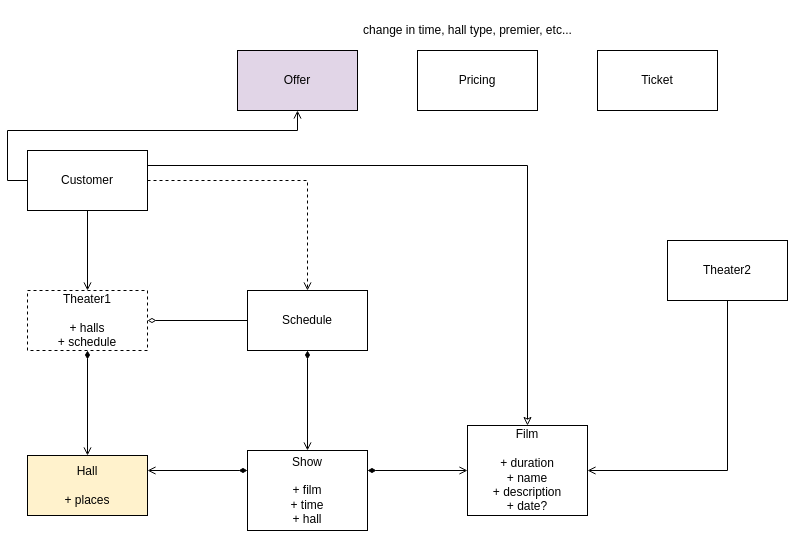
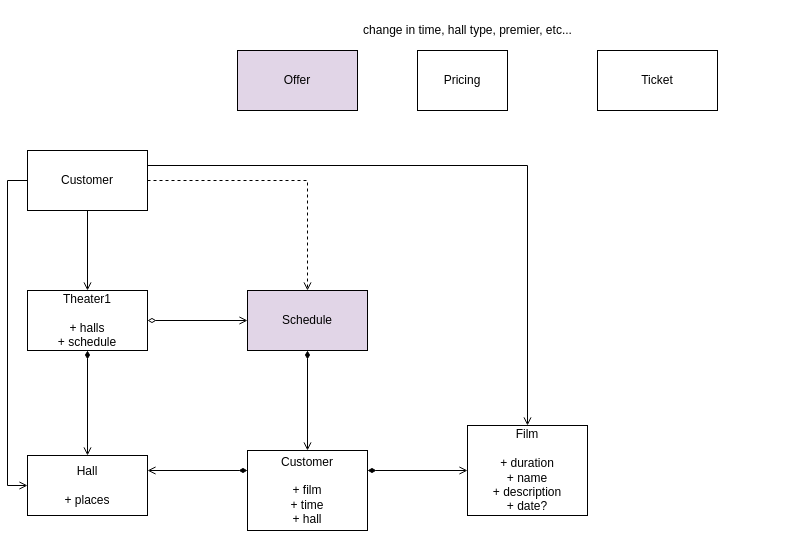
  <mxCell id="0" />
  <mxCell id="1" parent="0" />
  <mxCell id="2" style="edgeStyle=orthogonalEdgeStyle;rounded=0;orthogonalLoop=1;jettySize=auto;html=1;exitX=0.5;exitY=1;exitDx=0;exitDy=0;entryX=0.5;entryY=0;entryDx=0;entryDy=0;startArrow=none;startFill=0;endArrow=open;endFill=0;" edge="1" parent="1" source="6" target="13"><mxGeometry relative="1" as="geometry" /></mxCell>
  <mxCell id="3" style="edgeStyle=orthogonalEdgeStyle;rounded=0;orthogonalLoop=1;jettySize=auto;html=1;exitX=1;exitY=0.5;exitDx=0;exitDy=0;entryX=0.5;entryY=0;entryDx=0;entryDy=0;startArrow=none;startFill=0;endArrow=open;endFill=0;dashed=1;" edge="1" parent="1" source="6" target="9"><mxGeometry relative="1" as="geometry" /></mxCell>
- <mxCell id="4" style="edgeStyle=orthogonalEdgeStyle;rounded=0;orthogonalLoop=1;jettySize=auto;html=1;exitX=1;exitY=0.25;exitDx=0;exitDy=0;entryX=0.5;entryY=0;entryDx=0;entryDy=0;startArrow=none;startFill=0;endArrow=classic;endFill=0;" edge="1" parent="1" source="6" target="17"><mxGeometry relative="1" as="geometry" /></mxCell>
- <mxCell id="5" style="edgeStyle=orthogonalEdgeStyle;rounded=0;orthogonalLoop=1;jettySize=auto;html=1;exitX=0;exitY=0.5;exitDx=0;exitDy=0;startArrow=none;startFill=0;endArrow=open;endFill=0;" edge="1" parent="1" source="6" target="18"><mxGeometry relative="1" as="geometry" /></mxCell>
+ <mxCell id="4" style="edgeStyle=orthogonalEdgeStyle;rounded=0;orthogonalLoop=1;jettySize=auto;html=1;exitX=1;exitY=0.25;exitDx=0;exitDy=0;entryX=0.5;entryY=0;entryDx=0;entryDy=0;startArrow=none;startFill=0;endArrow=open;endFill=0;" edge="1" parent="1" source="6" target="17"><mxGeometry relative="1" as="geometry" /></mxCell>
+ <mxCell id="5" style="edgeStyle=orthogonalEdgeStyle;rounded=0;orthogonalLoop=1;jettySize=auto;html=1;exitX=0;exitY=0.5;exitDx=0;exitDy=0;entryX=0;entryY=0.5;entryDx=0;entryDy=0;startArrow=none;startFill=0;endArrow=open;endFill=0;" edge="1" parent="1" source="6" target="7"><mxGeometry relative="1" as="geometry" /></mxCell>
  <mxCell id="6" value="Customer" style="rounded=0;whiteSpace=wrap;html=1;" vertex="1" parent="1"><mxGeometry x="20" y="150" width="120" height="60" as="geometry" /></mxCell>
- <mxCell id="7" value="Hall&lt;br&gt;&lt;br&gt;+ places" style="rounded=0;whiteSpace=wrap;html=1;fillColor=#fff2cc;" vertex="1" parent="1"><mxGeometry x="20" y="455" width="120" height="60" as="geometry" /></mxCell>
+ <mxCell id="7" value="Hall&lt;br&gt;&lt;br&gt;+ places" style="rounded=0;whiteSpace=wrap;html=1;" vertex="1" parent="1"><mxGeometry x="20" y="455" width="120" height="60" as="geometry" /></mxCell>
  <mxCell id="8" style="edgeStyle=orthogonalEdgeStyle;rounded=0;orthogonalLoop=1;jettySize=auto;html=1;exitX=0.5;exitY=1;exitDx=0;exitDy=0;entryX=0.5;entryY=0;entryDx=0;entryDy=0;startArrow=diamondThin;startFill=1;endArrow=open;endFill=0;" edge="1" parent="1" source="9" target="16"><mxGeometry relative="1" as="geometry" /></mxCell>
- <mxCell id="9" value="Schedule" style="rounded=0;whiteSpace=wrap;html=1;" vertex="1" parent="1"><mxGeometry x="240" y="290" width="120" height="60" as="geometry" /></mxCell>
+ <mxCell id="9" value="Schedule" style="rounded=0;whiteSpace=wrap;html=1;fillColor=#e1d5e7;" vertex="1" parent="1"><mxGeometry x="240" y="290" width="120" height="60" as="geometry" /></mxCell>
  <mxCell id="10" value="Ticket" style="rounded=0;whiteSpace=wrap;html=1;" vertex="1" parent="1"><mxGeometry x="590" y="50" width="120" height="60" as="geometry" /></mxCell>
  <mxCell id="11" style="edgeStyle=orthogonalEdgeStyle;rounded=0;orthogonalLoop=1;jettySize=auto;html=1;exitX=0.5;exitY=1;exitDx=0;exitDy=0;entryX=0.5;entryY=0;entryDx=0;entryDy=0;startArrow=diamondThin;startFill=1;endArrow=open;endFill=0;" edge="1" parent="1" source="13" target="7"><mxGeometry relative="1" as="geometry" /></mxCell>
- <mxCell id="12" style="edgeStyle=orthogonalEdgeStyle;rounded=0;orthogonalLoop=1;jettySize=auto;html=1;exitX=1;exitY=0.5;exitDx=0;exitDy=0;entryX=0;entryY=0.5;entryDx=0;entryDy=0;startArrow=diamondThin;startFill=0;endArrow=none;endFill=0;" edge="1" parent="1" source="13" target="9"><mxGeometry relative="1" as="geometry" /></mxCell>
- <mxCell id="13" value="Theater1&lt;br&gt;&lt;br&gt;+ halls&lt;br&gt;+ schedule" style="rounded=0;whiteSpace=wrap;html=1;dashed=1;" vertex="1" parent="1"><mxGeometry x="20" y="290" width="120" height="60" as="geometry" /></mxCell>
+ <mxCell id="12" style="edgeStyle=orthogonalEdgeStyle;rounded=0;orthogonalLoop=1;jettySize=auto;html=1;exitX=1;exitY=0.5;exitDx=0;exitDy=0;entryX=0;entryY=0.5;entryDx=0;entryDy=0;startArrow=diamondThin;startFill=0;endArrow=open;endFill=0;" edge="1" parent="1" source="13" target="9"><mxGeometry relative="1" as="geometry" /></mxCell>
+ <mxCell id="13" value="Theater1&lt;br&gt;&lt;br&gt;+ halls&lt;br&gt;+ schedule" style="rounded=0;whiteSpace=wrap;html=1;" vertex="1" parent="1"><mxGeometry x="20" y="290" width="120" height="60" as="geometry" /></mxCell>
  <mxCell id="14" style="edgeStyle=orthogonalEdgeStyle;rounded=0;orthogonalLoop=1;jettySize=auto;html=1;exitX=1;exitY=0.25;exitDx=0;exitDy=0;startArrow=diamondThin;startFill=1;endArrow=open;endFill=0;entryX=0;entryY=0.5;entryDx=0;entryDy=0;" edge="1" parent="1" source="16" target="17"><mxGeometry relative="1" as="geometry"><mxPoint x="430" y="450" as="targetPoint" /></mxGeometry></mxCell>
  <mxCell id="15" style="edgeStyle=orthogonalEdgeStyle;rounded=0;orthogonalLoop=1;jettySize=auto;html=1;exitX=0;exitY=0.25;exitDx=0;exitDy=0;entryX=1;entryY=0.25;entryDx=0;entryDy=0;startArrow=diamondThin;startFill=1;endArrow=open;endFill=0;" edge="1" parent="1" source="16" target="7"><mxGeometry relative="1" as="geometry" /></mxCell>
- <mxCell id="16" value="Show&lt;br&gt;&lt;br&gt;+ film&lt;br&gt;+ time&lt;br&gt;+ hall" style="rounded=0;whiteSpace=wrap;html=1;" vertex="1" parent="1"><mxGeometry x="240" y="450" width="120" height="80" as="geometry" /></mxCell>
+ <mxCell id="16" value="Customer&lt;br&gt;&lt;br&gt;+ film&lt;br&gt;+ time&lt;br&gt;+ hall" style="rounded=0;whiteSpace=wrap;html=1;" vertex="1" parent="1"><mxGeometry x="240" y="450" width="120" height="80" as="geometry" /></mxCell>
  <mxCell id="17" value="Film&lt;br&gt;&lt;br&gt;+ duration&lt;br&gt;+ name&lt;br&gt;+ description&lt;br&gt;+ date?" style="rounded=0;whiteSpace=wrap;html=1;" vertex="1" parent="1"><mxGeometry x="460" y="425" width="120" height="90" as="geometry" /></mxCell>
  <mxCell id="18" value="Offer" style="rounded=0;whiteSpace=wrap;html=1;fillColor=#e1d5e7;" vertex="1" parent="1"><mxGeometry x="230" y="50" width="120" height="60" as="geometry" /></mxCell>
- <mxCell id="19" style="edgeStyle=orthogonalEdgeStyle;rounded=0;orthogonalLoop=1;jettySize=auto;html=1;exitX=0.5;exitY=1;exitDx=0;exitDy=0;entryX=1;entryY=0.5;entryDx=0;entryDy=0;startArrow=none;startFill=0;endArrow=open;endFill=0;" edge="1" parent="1" source="20" target="17"><mxGeometry relative="1" as="geometry" /></mxCell>
- <mxCell id="20" value="Theater2" style="whiteSpace=wrap;html=1;" vertex="1" parent="1"><mxGeometry x="660" y="240" width="120" height="60" as="geometry" /></mxCell>
- <mxCell id="21" value="Pricing" style="rounded=0;whiteSpace=wrap;html=1;" vertex="1" parent="1"><mxGeometry x="410" y="50" width="120" height="60" as="geometry" /></mxCell>
+ <mxCell id="21" value="Pricing" style="rounded=0;whiteSpace=wrap;html=1;" vertex="1" parent="1"><mxGeometry x="410" y="50" width="90" height="60" as="geometry" /></mxCell>
  <mxCell id="22" value="change in time, hall type, premier, etc..." style="text;html=1;align=center;verticalAlign=middle;resizable=0;points=[];autosize=1;" vertex="1" parent="1"><mxGeometry x="350" y="20" width="220" height="20" as="geometry" /></mxCell>
